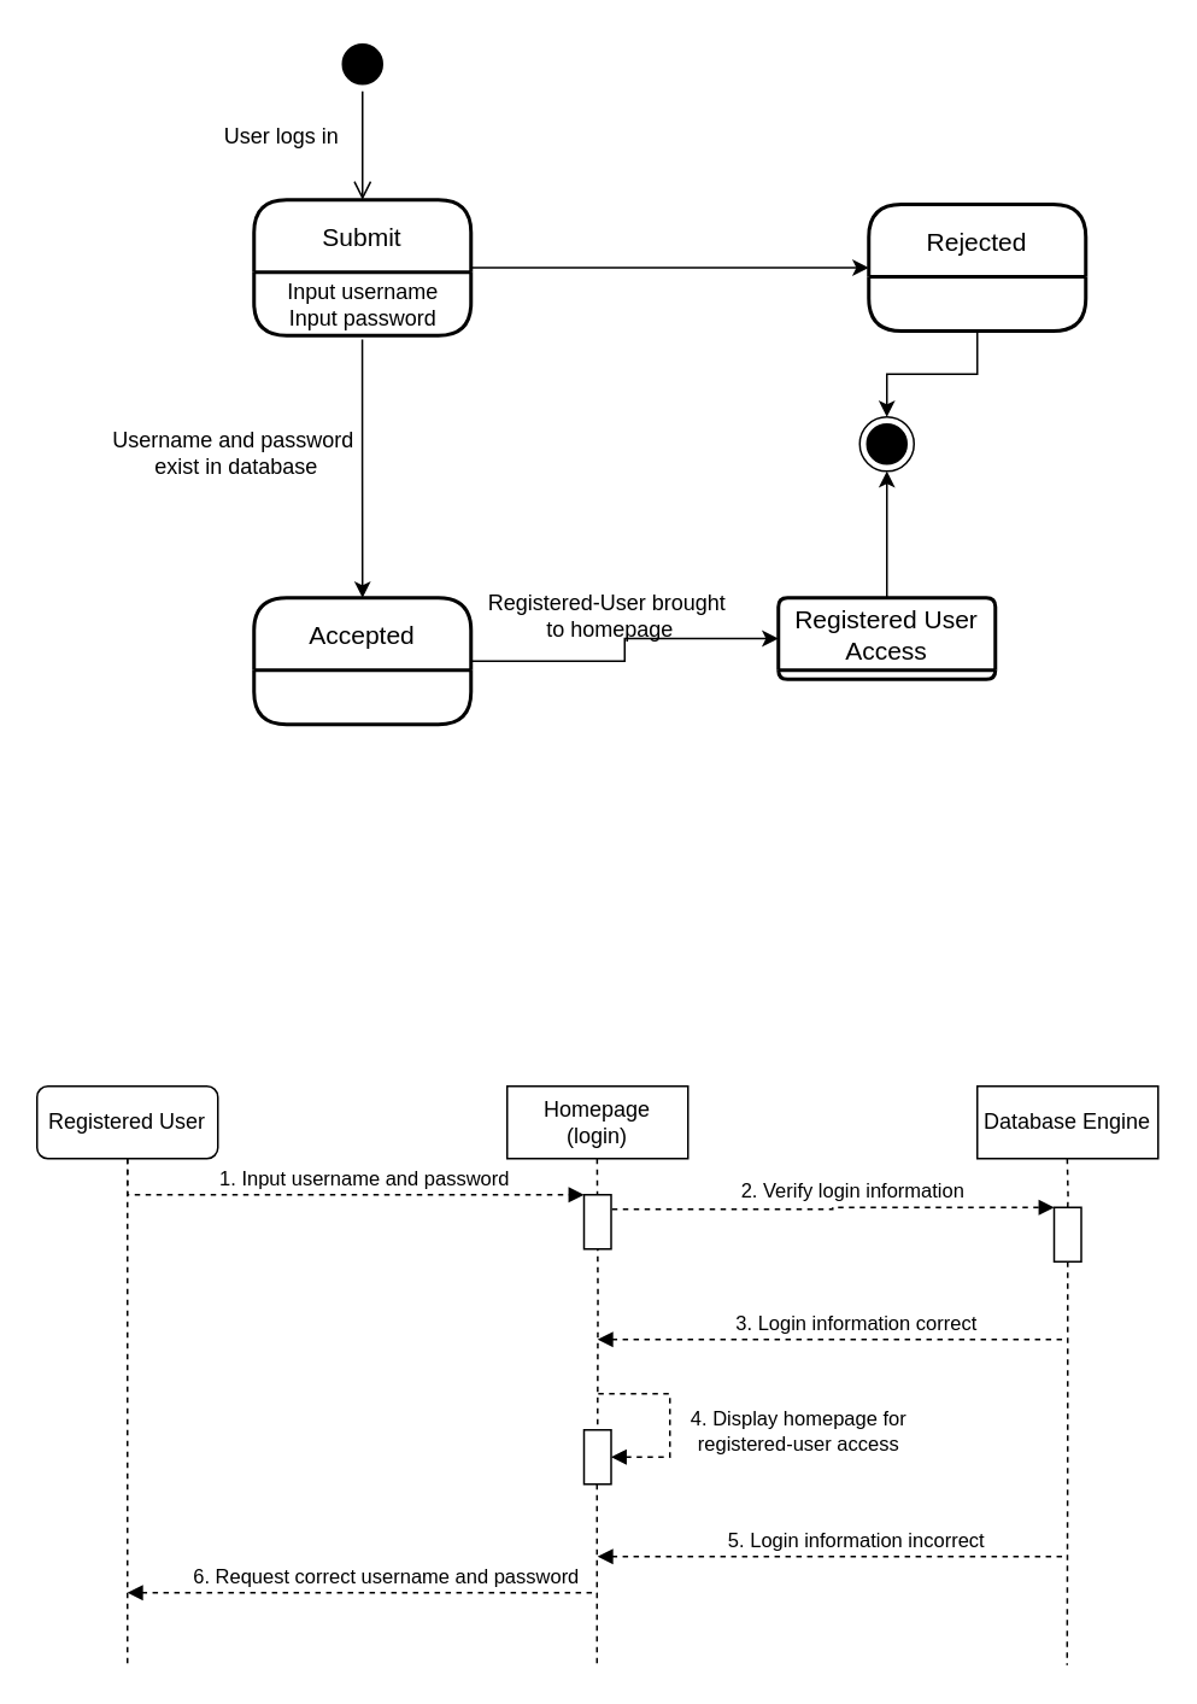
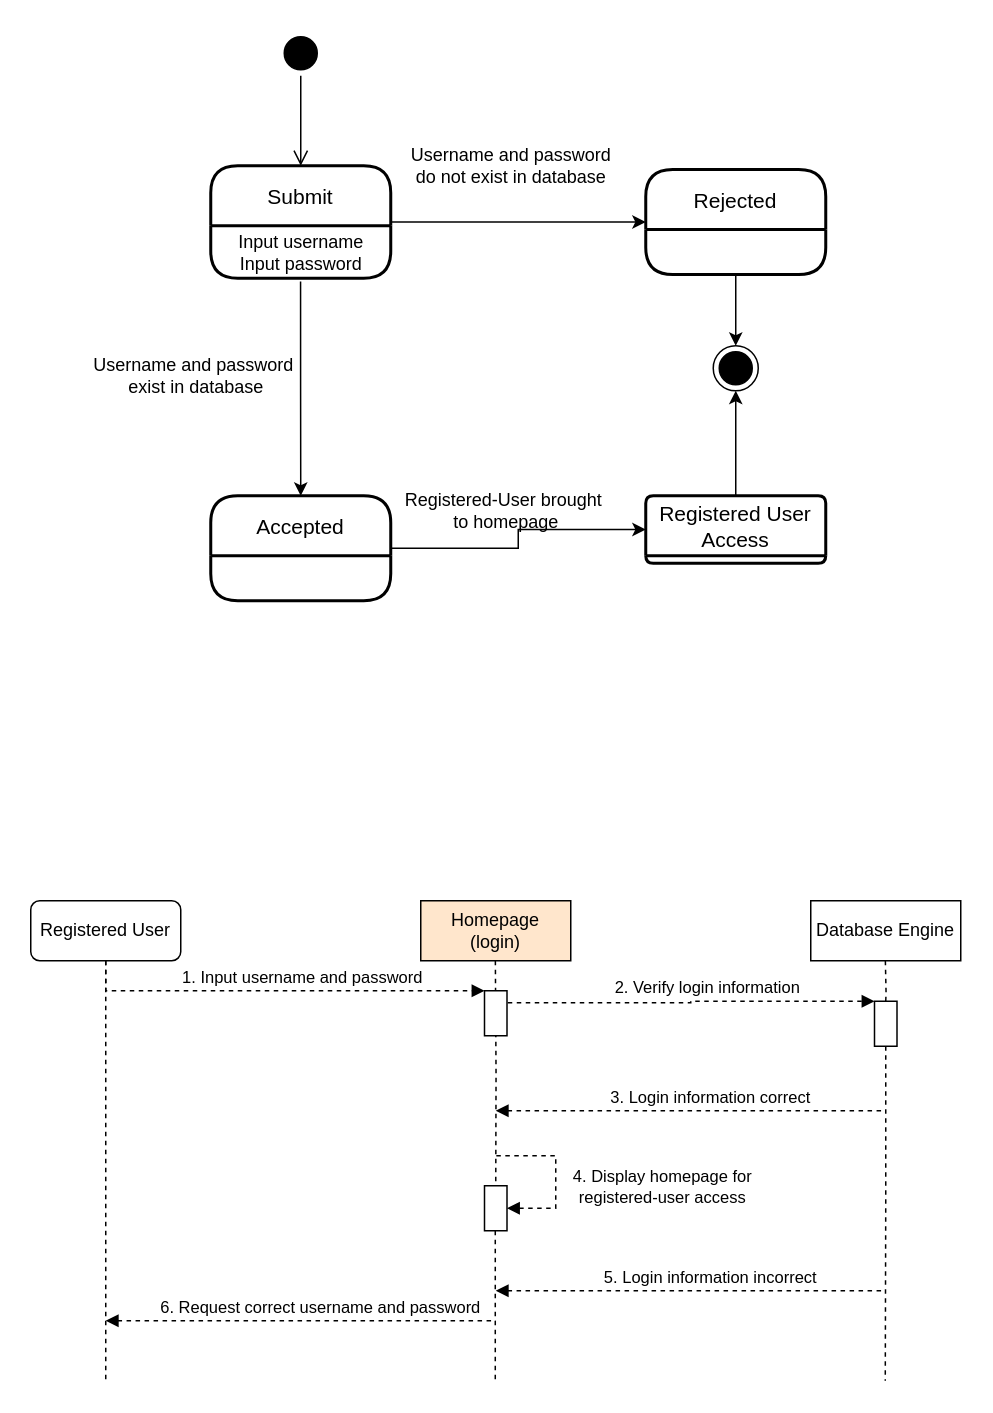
  <mxCell id="0" />
  <mxCell id="1" parent="0" />
  <mxCell id="2" style="edgeStyle=orthogonalEdgeStyle;rounded=0;orthogonalLoop=1;jettySize=auto;html=1;startArrow=none;entryX=0;entryY=0.5;entryDx=0;entryDy=0;" edge="1" parent="1" source="11" target="13"><mxGeometry relative="1" as="geometry"><mxPoint x="235" y="130" as="sourcePoint" /><mxPoint x="440" y="145" as="targetPoint" /></mxGeometry></mxCell>
  <mxCell id="3" style="edgeStyle=orthogonalEdgeStyle;rounded=0;orthogonalLoop=1;jettySize=auto;html=1;exitX=0.499;exitY=1.061;exitDx=0;exitDy=0;exitPerimeter=0;" edge="1" parent="1" source="12"><mxGeometry relative="1" as="geometry"><mxPoint x="200" y="180" as="sourcePoint" /><mxPoint x="200" y="330" as="targetPoint" /></mxGeometry></mxCell>
  <mxCell id="4" value="" style="ellipse;html=1;shape=startState;fillColor=#000000;strokeColor=#000000;" vertex="1" parent="1"><mxGeometry x="185" y="20" width="30" height="30" as="geometry" /></mxCell>
  <mxCell id="5" value="" style="edgeStyle=orthogonalEdgeStyle;html=1;verticalAlign=bottom;endArrow=open;endSize=8;strokeColor=#000000;rounded=0;" edge="1" source="4" parent="1"><mxGeometry relative="1" as="geometry"><mxPoint x="200" y="110" as="targetPoint" /></mxGeometry></mxCell>
- <mxCell id="6" value="User logs in" style="text;html=1;align=center;verticalAlign=middle;resizable=0;points=[];autosize=1;strokeColor=none;fillColor=none;" vertex="1" parent="1"><mxGeometry x="110" y="60" width="90" height="30" as="geometry" /></mxCell>
  <mxCell id="7" style="edgeStyle=orthogonalEdgeStyle;rounded=0;orthogonalLoop=1;jettySize=auto;html=1;entryX=0.5;entryY=0;entryDx=0;entryDy=0;exitX=0.5;exitY=1;exitDx=0;exitDy=0;" edge="1" parent="1" source="13" target="10"><mxGeometry relative="1" as="geometry"><mxPoint x="475" y="180" as="sourcePoint" /></mxGeometry></mxCell>
  <mxCell id="8" value="Username and password&amp;nbsp;&lt;br&gt;exist in database" style="text;html=1;align=center;verticalAlign=middle;resizable=0;points=[];autosize=1;strokeColor=none;fillColor=none;" vertex="1" parent="1"><mxGeometry x="50" y="230" width="160" height="40" as="geometry" /></mxCell>
+ <mxCell id="9" value="Username and password&lt;br&gt;do not exist in database" style="text;html=1;align=center;verticalAlign=middle;resizable=0;points=[];autosize=1;strokeColor=none;fillColor=none;" vertex="1" parent="1"><mxGeometry x="260" y="90" width="160" height="40" as="geometry" /></mxCell>
  <mxCell id="10" value="" style="ellipse;html=1;shape=endState;fillColor=#000000;strokeColor=#000000;" vertex="1" parent="1"><mxGeometry x="475" y="230" width="30" height="30" as="geometry" /></mxCell>
  <mxCell id="11" value="Submit" style="swimlane;childLayout=stackLayout;horizontal=1;startSize=40;horizontalStack=0;rounded=1;fontSize=14;fontStyle=0;strokeWidth=2;resizeParent=0;resizeLast=1;shadow=0;dashed=0;align=center;" vertex="1" parent="1"><mxGeometry x="140" y="110" width="120" height="75" as="geometry"><mxRectangle x="180" y="230" width="80" height="30" as="alternateBounds" /></mxGeometry></mxCell>
  <mxCell id="12" value="Input username&lt;br&gt;Input password" style="text;html=1;align=center;verticalAlign=middle;resizable=0;points=[];autosize=1;strokeColor=none;fillColor=none;" vertex="1" parent="11"><mxGeometry y="40" width="120" height="35" as="geometry" /></mxCell>
- <mxCell id="13" value="Rejected" style="swimlane;childLayout=stackLayout;horizontal=1;startSize=40;horizontalStack=0;rounded=1;fontSize=14;fontStyle=0;strokeWidth=2;resizeParent=0;resizeLast=1;shadow=0;dashed=0;align=center;" vertex="1" parent="1"><mxGeometry x="480" y="112.5" width="120" height="70" as="geometry"><mxRectangle x="350" y="470" width="80" height="30" as="alternateBounds" /></mxGeometry></mxCell>
+ <mxCell id="13" value="Rejected" style="swimlane;childLayout=stackLayout;horizontal=1;startSize=40;horizontalStack=0;rounded=1;fontSize=14;fontStyle=0;strokeWidth=2;resizeParent=0;resizeLast=1;shadow=0;dashed=0;align=center;" vertex="1" parent="1"><mxGeometry x="430" y="112.5" width="120" height="70" as="geometry"><mxRectangle x="350" y="470" width="80" height="30" as="alternateBounds" /></mxGeometry></mxCell>
  <mxCell id="14" style="edgeStyle=orthogonalEdgeStyle;rounded=0;orthogonalLoop=1;jettySize=auto;html=1;entryX=0.5;entryY=1;entryDx=0;entryDy=0;" edge="1" parent="1" source="15" target="10"><mxGeometry relative="1" as="geometry" /></mxCell>
  <mxCell id="15" value="Registered User&#10;Access" style="swimlane;childLayout=stackLayout;horizontal=1;startSize=40;horizontalStack=0;rounded=1;fontSize=14;fontStyle=0;strokeWidth=2;resizeParent=0;resizeLast=1;shadow=0;dashed=0;align=center;" vertex="1" parent="1"><mxGeometry x="430" y="330" width="120" height="45" as="geometry"><mxRectangle x="350" y="470" width="80" height="30" as="alternateBounds" /></mxGeometry></mxCell>
  <mxCell id="16" style="edgeStyle=orthogonalEdgeStyle;rounded=0;orthogonalLoop=1;jettySize=auto;html=1;entryX=0;entryY=0.5;entryDx=0;entryDy=0;" edge="1" parent="1" source="17" target="15"><mxGeometry relative="1" as="geometry" /></mxCell>
  <mxCell id="17" value="Accepted" style="swimlane;childLayout=stackLayout;horizontal=1;startSize=40;horizontalStack=0;rounded=1;fontSize=14;fontStyle=0;strokeWidth=2;resizeParent=0;resizeLast=1;shadow=0;dashed=0;align=center;" vertex="1" parent="1"><mxGeometry x="140" y="330" width="120" height="70" as="geometry"><mxRectangle x="350" y="470" width="80" height="30" as="alternateBounds" /></mxGeometry></mxCell>
  <mxCell id="18" value="Registered-User brought&lt;br&gt;&amp;nbsp;to homepage" style="text;html=1;align=center;verticalAlign=middle;resizable=0;points=[];autosize=1;strokeColor=none;fillColor=none;" vertex="1" parent="1"><mxGeometry x="260" y="320" width="150" height="40" as="geometry" /></mxCell>
- <mxCell id="19" value="Homepage&lt;br&gt;(login)" style="whiteSpace=wrap;html=1;align=center;strokeColor=#000000;" vertex="1" parent="1"><mxGeometry x="280" y="600" width="100" height="40" as="geometry" /></mxCell>
+ <mxCell id="19" value="Homepage&lt;br&gt;(login)" style="whiteSpace=wrap;html=1;align=center;strokeColor=#000000;fillColor=#ffe6cc;" vertex="1" parent="1"><mxGeometry x="280" y="600" width="100" height="40" as="geometry" /></mxCell>
  <mxCell id="20" value="Database Engine" style="whiteSpace=wrap;html=1;align=center;strokeColor=#000000;" vertex="1" parent="1"><mxGeometry x="540" y="600" width="100" height="40" as="geometry" /></mxCell>
  <mxCell id="21" style="edgeStyle=orthogonalEdgeStyle;rounded=0;orthogonalLoop=1;jettySize=auto;html=1;strokeColor=default;startArrow=none;startFill=0;endArrow=none;endFill=0;dashed=1;" edge="1" parent="1" source="24"><mxGeometry relative="1" as="geometry"><mxPoint x="70" y="920" as="targetPoint" /><Array as="points"><mxPoint x="70" y="800" /><mxPoint x="70" y="800" /></Array></mxGeometry></mxCell>
  <mxCell id="22" style="edgeStyle=orthogonalEdgeStyle;rounded=0;orthogonalLoop=1;jettySize=auto;html=1;dashed=1;strokeColor=default;startArrow=none;startFill=0;endArrow=block;endFill=1;" edge="1" parent="1" source="24" target="38"><mxGeometry relative="1" as="geometry"><mxPoint x="330" y="660" as="targetPoint" /><Array as="points"><mxPoint x="70" y="660" /><mxPoint x="330" y="660" /></Array></mxGeometry></mxCell>
  <mxCell id="23" value="1. Input username and password" style="edgeLabel;html=1;align=center;verticalAlign=middle;resizable=0;points=[];" vertex="1" connectable="0" parent="22"><mxGeometry x="0.275" y="2" relative="1" as="geometry"><mxPoint x="-24" y="-8" as="offset" /></mxGeometry></mxCell>
  <mxCell id="24" value="Registered User" style="whiteSpace=wrap;html=1;align=center;strokeColor=#000000;rounded=1;" vertex="1" parent="1"><mxGeometry x="20" y="600" width="100" height="40" as="geometry" /></mxCell>
  <mxCell id="25" style="edgeStyle=orthogonalEdgeStyle;rounded=0;orthogonalLoop=1;jettySize=auto;html=1;strokeColor=default;startArrow=none;startFill=0;endArrow=none;endFill=0;dashed=1;" edge="1" parent="1" source="36"><mxGeometry relative="1" as="geometry"><mxPoint x="329.747" y="640" as="sourcePoint" /><mxPoint x="329.68" y="920" as="targetPoint" /><Array as="points"><mxPoint x="329.68" y="800" /><mxPoint x="329.68" y="800" /></Array></mxGeometry></mxCell>
  <mxCell id="26" style="edgeStyle=orthogonalEdgeStyle;rounded=0;orthogonalLoop=1;jettySize=auto;html=1;strokeColor=default;startArrow=none;startFill=0;endArrow=none;endFill=0;dashed=1;" edge="1" parent="1" source="27"><mxGeometry relative="1" as="geometry"><mxPoint x="589.747" y="640" as="sourcePoint" /><mxPoint x="589.68" y="920" as="targetPoint" /><Array as="points"><mxPoint x="589.68" y="800" /><mxPoint x="589.68" y="800" /></Array></mxGeometry></mxCell>
  <mxCell id="27" value="" style="rounded=0;whiteSpace=wrap;html=1;strokeColor=#000000;" vertex="1" parent="1"><mxGeometry x="582.5" y="667" width="15" height="30" as="geometry" /></mxCell>
  <mxCell id="28" value="" style="edgeStyle=orthogonalEdgeStyle;rounded=0;orthogonalLoop=1;jettySize=auto;html=1;strokeColor=default;startArrow=none;startFill=0;endArrow=none;endFill=0;dashed=1;" edge="1" parent="1" target="27"><mxGeometry relative="1" as="geometry"><mxPoint x="589.747" y="640" as="sourcePoint" /><mxPoint x="589.68" y="920" as="targetPoint" /><Array as="points" /></mxGeometry></mxCell>
  <mxCell id="29" style="edgeStyle=orthogonalEdgeStyle;rounded=0;orthogonalLoop=1;jettySize=auto;html=1;dashed=1;strokeColor=default;startArrow=none;startFill=0;endArrow=block;endFill=1;entryX=0;entryY=0;entryDx=0;entryDy=0;" edge="1" parent="1" target="27"><mxGeometry relative="1" as="geometry"><mxPoint x="338" y="668" as="sourcePoint" /><mxPoint x="580" y="670" as="targetPoint" /><Array as="points"><mxPoint x="460" y="668" /></Array></mxGeometry></mxCell>
  <mxCell id="30" value="2. Verify login information" style="edgeLabel;html=1;align=center;verticalAlign=middle;resizable=0;points=[];" vertex="1" connectable="0" parent="29"><mxGeometry x="0.275" y="2" relative="1" as="geometry"><mxPoint x="-24" y="-8" as="offset" /></mxGeometry></mxCell>
  <mxCell id="31" style="edgeStyle=orthogonalEdgeStyle;rounded=0;orthogonalLoop=1;jettySize=auto;html=1;dashed=1;strokeColor=default;startArrow=block;startFill=1;endArrow=none;endFill=0;" edge="1" parent="1"><mxGeometry relative="1" as="geometry"><mxPoint x="330" y="740" as="sourcePoint" /><mxPoint x="590" y="740" as="targetPoint" /><Array as="points"><mxPoint x="338" y="740.5" /><mxPoint x="460" y="740.5" /></Array></mxGeometry></mxCell>
  <mxCell id="32" value="3. Login information correct" style="edgeLabel;html=1;align=center;verticalAlign=middle;resizable=0;points=[];" vertex="1" connectable="0" parent="31"><mxGeometry x="0.275" y="2" relative="1" as="geometry"><mxPoint x="-24" y="-8" as="offset" /></mxGeometry></mxCell>
  <mxCell id="33" style="edgeStyle=orthogonalEdgeStyle;rounded=0;orthogonalLoop=1;jettySize=auto;html=1;dashed=1;strokeColor=default;startArrow=block;startFill=1;endArrow=none;endFill=0;" edge="1" parent="1"><mxGeometry relative="1" as="geometry"><mxPoint x="330" y="860" as="sourcePoint" /><mxPoint x="590" y="860" as="targetPoint" /><Array as="points"><mxPoint x="338" y="860.5" /><mxPoint x="460" y="860.5" /></Array></mxGeometry></mxCell>
  <mxCell id="34" value="5. Login information incorrect" style="edgeLabel;html=1;align=center;verticalAlign=middle;resizable=0;points=[];" vertex="1" connectable="0" parent="33"><mxGeometry x="0.275" y="2" relative="1" as="geometry"><mxPoint x="-24" y="-8" as="offset" /></mxGeometry></mxCell>
  <mxCell id="35" style="edgeStyle=orthogonalEdgeStyle;rounded=0;orthogonalLoop=1;jettySize=auto;html=1;dashed=1;strokeColor=default;startArrow=block;startFill=1;endArrow=none;endFill=0;" edge="1" parent="1" source="36"><mxGeometry relative="1" as="geometry"><mxPoint x="330" y="770" as="targetPoint" /><Array as="points"><mxPoint x="370" y="805" /><mxPoint x="370" y="770" /><mxPoint x="351" y="770" /></Array></mxGeometry></mxCell>
  <mxCell id="36" value="" style="rounded=0;whiteSpace=wrap;html=1;strokeColor=#000000;" vertex="1" parent="1"><mxGeometry x="322.5" y="790" width="15" height="30" as="geometry" /></mxCell>
  <mxCell id="37" value="" style="edgeStyle=orthogonalEdgeStyle;rounded=0;orthogonalLoop=1;jettySize=auto;html=1;strokeColor=default;startArrow=none;startFill=0;endArrow=none;endFill=0;dashed=1;" edge="1" parent="1" target="36"><mxGeometry relative="1" as="geometry"><mxPoint x="329.747" y="640" as="sourcePoint" /><mxPoint x="329.68" y="920" as="targetPoint" /><Array as="points" /></mxGeometry></mxCell>
  <mxCell id="38" value="" style="rounded=0;whiteSpace=wrap;html=1;strokeColor=#000000;" vertex="1" parent="1"><mxGeometry x="322.5" y="660" width="15" height="30" as="geometry" /></mxCell>
  <mxCell id="39" value="4. Display homepage for&lt;br&gt;registered-user access" style="edgeLabel;html=1;align=center;verticalAlign=middle;resizable=0;points=[];" vertex="1" connectable="0" parent="1"><mxGeometry x="440.005" y="790" as="geometry" /></mxCell>
  <mxCell id="40" style="edgeStyle=orthogonalEdgeStyle;rounded=0;orthogonalLoop=1;jettySize=auto;html=1;dashed=1;strokeColor=default;startArrow=block;startFill=1;endArrow=none;endFill=0;" edge="1" parent="1"><mxGeometry relative="1" as="geometry"><mxPoint x="70" y="880" as="sourcePoint" /><mxPoint x="330" y="880" as="targetPoint" /><Array as="points"><mxPoint x="78" y="880.5" /><mxPoint x="200" y="880.5" /></Array></mxGeometry></mxCell>
  <mxCell id="41" value="6. Request correct username and password" style="edgeLabel;html=1;align=center;verticalAlign=middle;resizable=0;points=[];" vertex="1" connectable="0" parent="40"><mxGeometry x="0.275" y="2" relative="1" as="geometry"><mxPoint x="-24" y="-8" as="offset" /></mxGeometry></mxCell>
